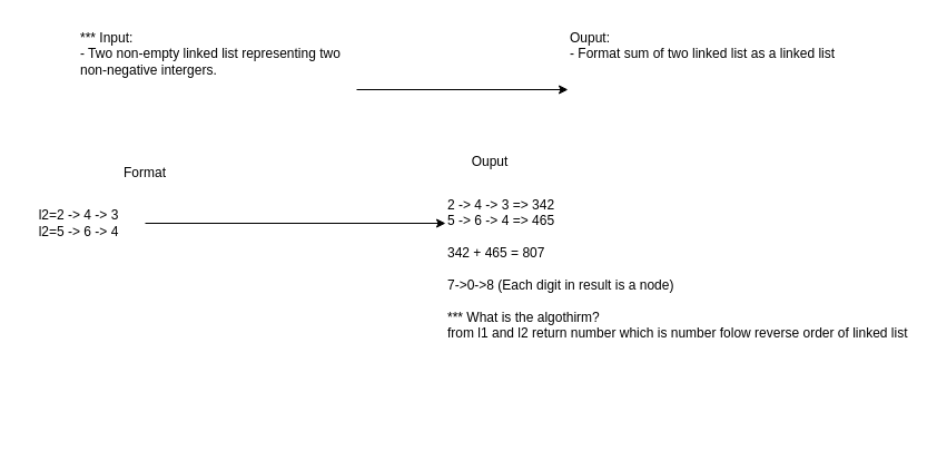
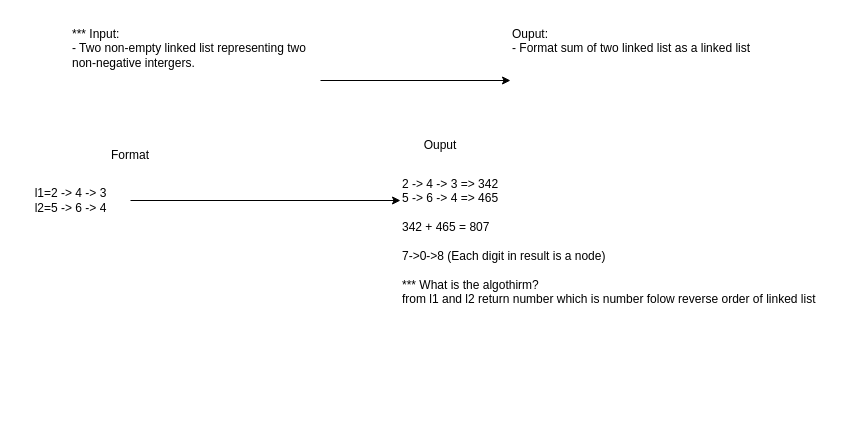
  <mxCell id="0" />
  <mxCell id="1" parent="0" />
  <mxCell id="2" value="*** Input:&lt;br&gt;- Two non-empty linked list representing two non-negative intergers." style="text;html=1;align=left;verticalAlign=top;whiteSpace=wrap;rounded=0;" parent="1" vertex="1"><mxGeometry x="70" y="20" width="250" height="120" as="geometry" /></mxCell>
  <mxCell id="3" value="Ouput:&lt;br&gt;- Format sum of two linked list as a linked list" style="text;html=1;align=left;verticalAlign=top;whiteSpace=wrap;rounded=0;" parent="1" vertex="1"><mxGeometry x="510" y="20" width="250" height="120" as="geometry" /></mxCell>
  <mxCell id="4" value="" style="endArrow=classic;html=1;rounded=0;exitX=1;exitY=0.5;exitDx=0;exitDy=0;" parent="1" source="2" target="3" edge="1"><mxGeometry width="50" height="50" relative="1" as="geometry"><mxPoint x="430" y="250" as="sourcePoint" /><mxPoint x="480" y="200" as="targetPoint" /></mxGeometry></mxCell>
  <mxCell id="5" value="" style="endArrow=classic;html=1;rounded=0;" parent="1" edge="1"><mxGeometry width="50" height="50" relative="1" as="geometry"><mxPoint x="130" y="200" as="sourcePoint" /><mxPoint x="400" y="200" as="targetPoint" /><Array as="points" /></mxGeometry></mxCell>
  <mxCell id="6" value="Format" style="text;html=1;align=center;verticalAlign=middle;whiteSpace=wrap;rounded=0;" parent="1" vertex="1"><mxGeometry x="100" y="140" width="60" height="30" as="geometry" /></mxCell>
  <mxCell id="7" value="&lt;div&gt;2 -&amp;gt; 4 -&amp;gt; 3 =&amp;gt; 342&lt;/div&gt;&lt;div&gt;5 -&amp;gt; 6 -&amp;gt; 4 =&amp;gt; 465&lt;/div&gt;&lt;div&gt;&lt;br&gt;&lt;/div&gt;&lt;div&gt;342 + 465 = 807&lt;/div&gt;&lt;div&gt;&lt;br&gt;&lt;/div&gt;&lt;div&gt;7-&amp;gt;0-&amp;gt;8 (Each digit in result is a node)&lt;/div&gt;&lt;div&gt;&lt;br&gt;&lt;/div&gt;&lt;div&gt;*** What is the algothirm?&lt;br&gt;from l1 and l2 return number which is number folow reverse order of linked list&lt;/div&gt;&lt;div&gt;&lt;br&gt;&lt;/div&gt;&lt;div&gt;&lt;br&gt;&lt;/div&gt;&lt;div&gt;&lt;br&gt;&lt;/div&gt;" style="text;html=1;align=left;verticalAlign=top;whiteSpace=wrap;rounded=0;" parent="1" vertex="1"><mxGeometry x="400" y="170" width="420" height="230" as="geometry" /></mxCell>
- <mxCell id="8" value="l2=2 -&amp;gt; 4 -&amp;gt; 3&lt;div&gt;l2=5 -&amp;gt; 6 -&amp;gt; 4&lt;/div&gt;" style="text;html=1;align=center;verticalAlign=middle;resizable=0;points=[];autosize=1;strokeColor=none;fillColor=none;" vertex="1" parent="1"><mxGeometry x="20" y="180" width="100" height="40" as="geometry" /></mxCell>
+ <mxCell id="8" value="l1=2 -&amp;gt; 4 -&amp;gt; 3&lt;div&gt;l2=5 -&amp;gt; 6 -&amp;gt; 4&lt;/div&gt;" style="text;html=1;align=center;verticalAlign=middle;resizable=0;points=[];autosize=1;strokeColor=none;fillColor=none;" vertex="1" parent="1"><mxGeometry x="20" y="180" width="100" height="40" as="geometry" /></mxCell>
  <mxCell id="9" value="Ouput" style="text;html=1;align=center;verticalAlign=middle;whiteSpace=wrap;rounded=0;" vertex="1" parent="1"><mxGeometry x="410" y="130" width="60" height="30" as="geometry" /></mxCell>
